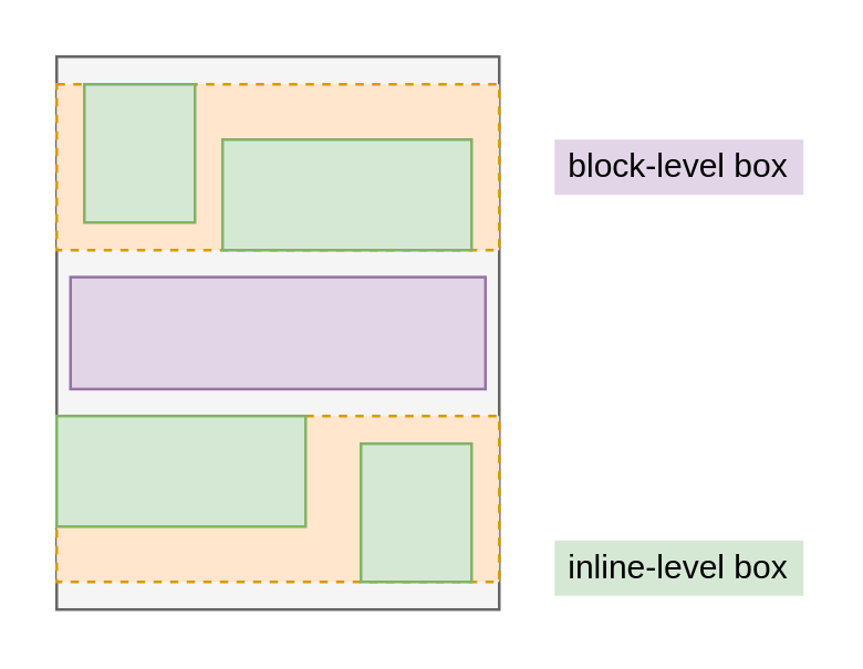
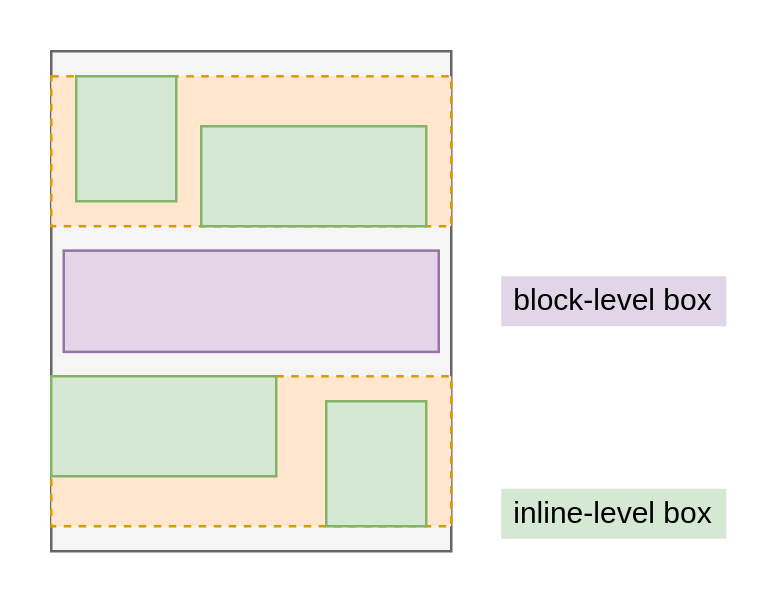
  <mxCell id="0" />
  <mxCell id="1" parent="0" />
  <mxCell id="2" value="" style="rounded=0;whiteSpace=wrap;html=1;fillColor=#f5f5f5;strokeColor=#666666;fontColor=#333333;" vertex="1" parent="1"><mxGeometry x="20" y="20" width="160" height="200" as="geometry" /></mxCell>
  <mxCell id="3" value="" style="rounded=0;whiteSpace=wrap;html=1;fillColor=#ffe6cc;strokeColor=#d79b00;dashed=1;" vertex="1" parent="1"><mxGeometry x="20" y="30" width="160" height="60" as="geometry" /></mxCell>
- <mxCell id="4" value="block-level box" style="text;html=1;strokeColor=none;fillColor=#e1d5e7;align=center;verticalAlign=middle;whiteSpace=wrap;rounded=0;dashed=1;" vertex="1" parent="1"><mxGeometry x="200" y="50" width="90" height="20" as="geometry" /></mxCell>
+ <mxCell id="4" value="block-level box" style="text;html=1;strokeColor=none;fillColor=#e1d5e7;align=center;verticalAlign=middle;whiteSpace=wrap;rounded=0;dashed=1;" vertex="1" parent="1"><mxGeometry x="200" y="110" width="90" height="20" as="geometry" /></mxCell>
  <mxCell id="5" value="inline-level box" style="text;html=1;strokeColor=none;fillColor=#d5e8d4;align=center;verticalAlign=middle;whiteSpace=wrap;rounded=0;dashed=1;" vertex="1" parent="1"><mxGeometry x="200" y="195" width="90" height="20" as="geometry" /></mxCell>
  <mxCell id="6" value="" style="rounded=0;whiteSpace=wrap;html=1;fillColor=#d5e8d4;strokeColor=#82b366;" vertex="1" parent="1"><mxGeometry x="30" y="30" width="40" height="50" as="geometry" /></mxCell>
  <mxCell id="7" value="" style="rounded=0;whiteSpace=wrap;html=1;fillColor=#d5e8d4;strokeColor=#82b366;" vertex="1" parent="1"><mxGeometry x="80" y="50" width="90" height="40" as="geometry" /></mxCell>
  <mxCell id="8" value="" style="rounded=0;whiteSpace=wrap;html=1;fillColor=#e1d5e7;strokeColor=#9673a6;" vertex="1" parent="1"><mxGeometry x="25" y="99.75" width="150" height="40.5" as="geometry" /></mxCell>
  <mxCell id="9" value="" style="rounded=0;whiteSpace=wrap;html=1;fillColor=#ffe6cc;strokeColor=#d79b00;dashed=1;" vertex="1" parent="1"><mxGeometry x="20" y="150" width="160" height="60" as="geometry" /></mxCell>
  <mxCell id="10" value="" style="rounded=0;whiteSpace=wrap;html=1;fillColor=#d5e8d4;strokeColor=#82b366;" vertex="1" parent="1"><mxGeometry x="20" y="150" width="90" height="40" as="geometry" /></mxCell>
  <mxCell id="11" value="" style="rounded=0;whiteSpace=wrap;html=1;fillColor=#d5e8d4;strokeColor=#82b366;" vertex="1" parent="1"><mxGeometry x="130" y="160" width="40" height="50" as="geometry" /></mxCell>
